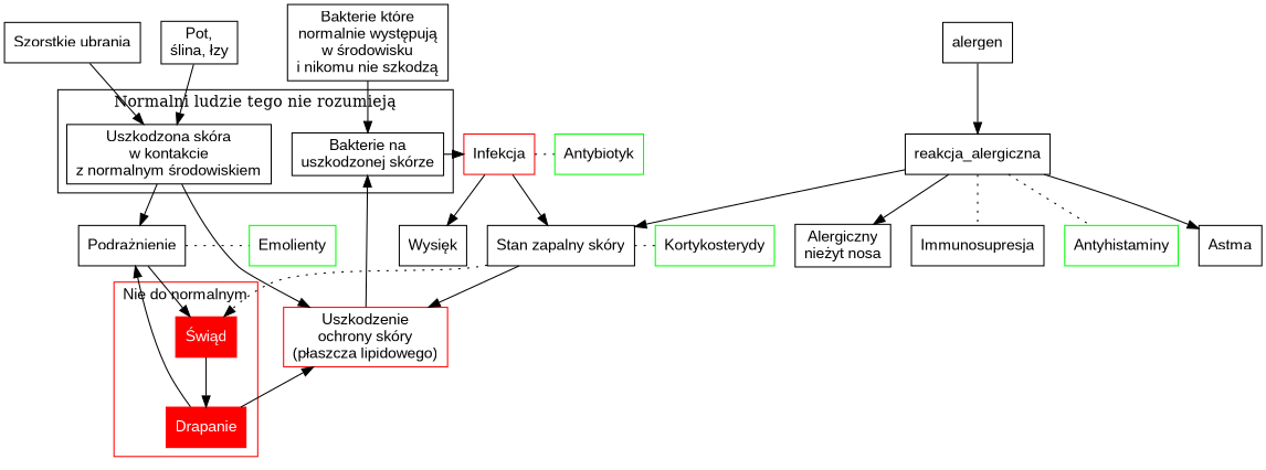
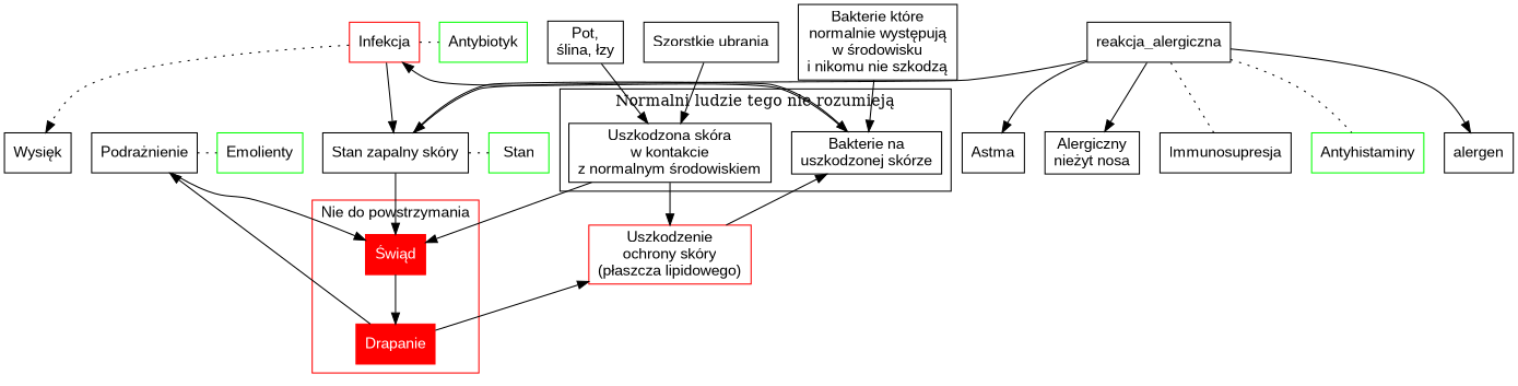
  digraph {
    node [fontname=Arial shape=box]
    n1 [label="Stan zapalny skóry"]
-   n2 [color=green label=Kortykosterydy]
+   n2 [color=green label=Stan]
    n3 [label="Podrażnienie"]
    n4 [color=green label=Emolienty]
    n5 [color=red label=Infekcja]
    n6 [color=green label=Antybiotyk]
    n7 [color=black label=Immunosupresja]
    n8 [color=green label=Antyhistaminy]
    n9 [color=red fontcolor=white label="Świąd" style=filled]
    n10 [color=red fontcolor=white label=Drapanie style=filled]
    n11 [label="Uszkodzona skóra\nw kontakcie\nz normalnym środowiskiem"]
    n12 [label="Bakterie na\nuszkodzonej skórze"]
    n13 [color=red label="Uszkodzenie\nochrony skóry\n(płaszcza lipidowego)"]
    n14 [label="Wysięk"]
    alergen
    reakcja_alergiczna
    n17 [label=Astma]
    n18 [label="Alergiczny\nnieżyt nosa"]
    n19 [label="Pot,\nślina, łzy"]
    n20 [label="Szorstkie ubrania"]
    n21 [label="Bakterie które\nnormalnie występują\nw środowisku\ni nikomu nie szkodzą"]
    subgraph sub_1 {
      rank=same
      n1
      n2
      n3
      n4
    }
    subgraph sub_2 {
      rank=same
      n5
      n6
    }
    subgraph sub_3 {
      rank=same
      n7
      n8
    }
    subgraph cluster_4 {
      color=red
      fontname=Arial
-     label="Nie do normalnym"
+     label="Nie do powstrzymania"
      n9
      n10
    }
    subgraph cluster_5 {
      label="Normalni ludzie tego nie rozumieją"
      n11
      n12
    }
    n1 -> n2 [arrowhead=none style=dotted]
-   n1 -> n9 [style=dotted]
-   n1 -> n13
+   n1 -> n9
+   n1 -> n12
    n3 -> n4 [arrowhead=none style=dotted]
    n3 -> n9
    n5 -> n1
    n5 -> n6 [arrowhead=none style=dotted]
-   n5 -> n14
+   n5 -> n14 [style=dotted]
    n9 -> n10
    n10 -> n3
    n10 -> n13
-   n11 -> n3
+   n11 -> n9
    n11 -> n13
    n12 -> n5
    n13 -> n12
-   alergen -> reakcja_alergiczna
+   reakcja_alergiczna -> alergen
    reakcja_alergiczna -> n1
    reakcja_alergiczna -> n7 [arrowhead=none style=dotted]
    reakcja_alergiczna -> n8 [arrowhead=none style=dotted]
    reakcja_alergiczna -> n17
    reakcja_alergiczna -> n18
    n19 -> n11
    n20 -> n11
    n21 -> n12
  }
